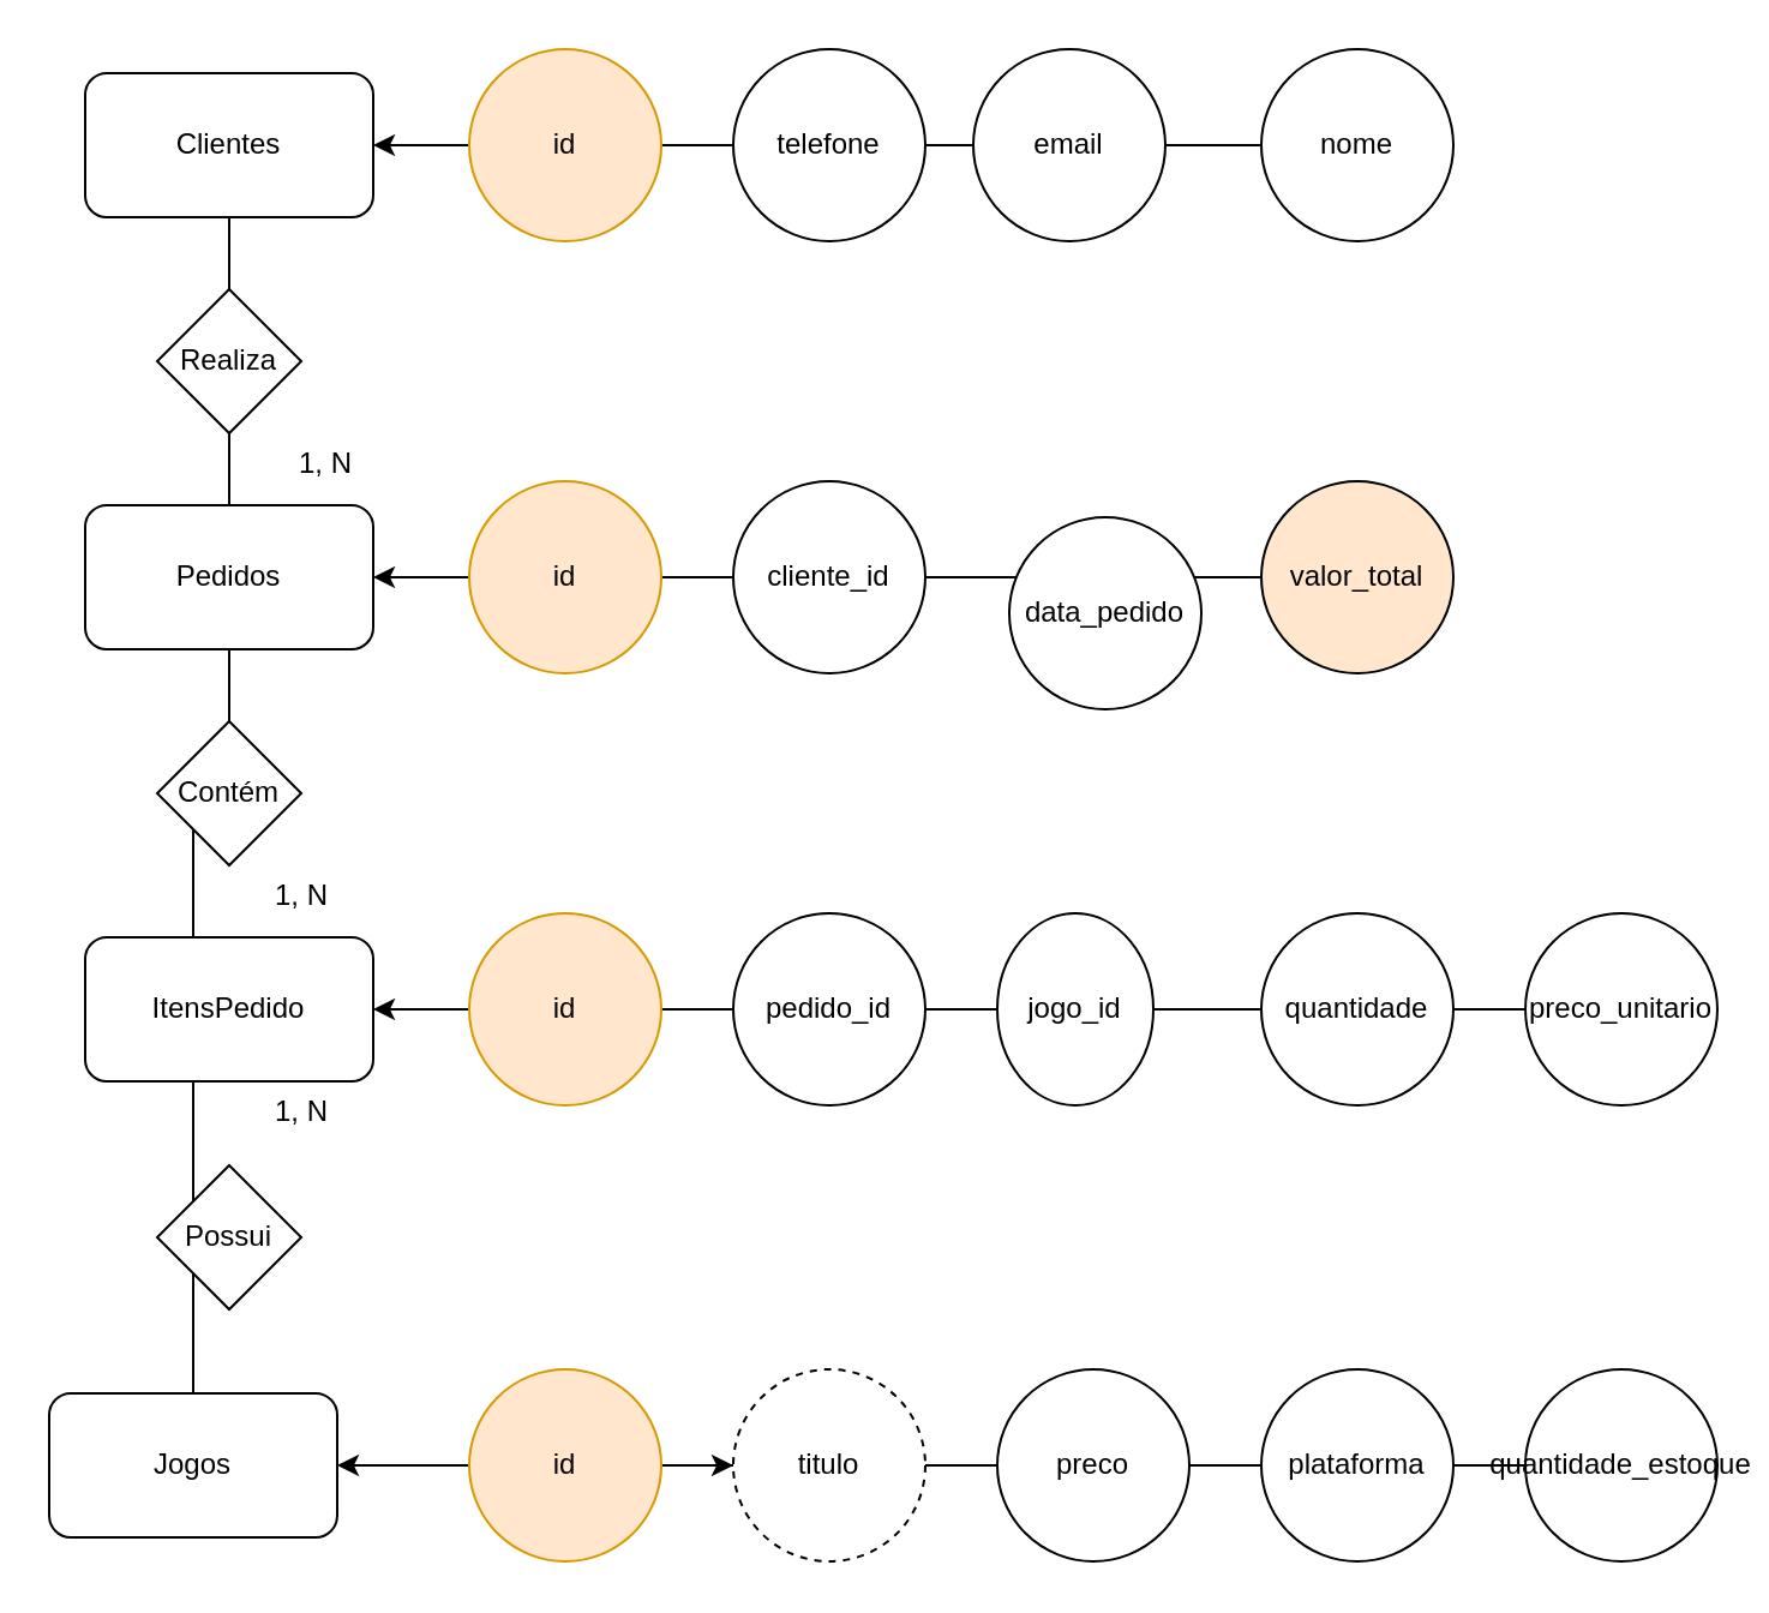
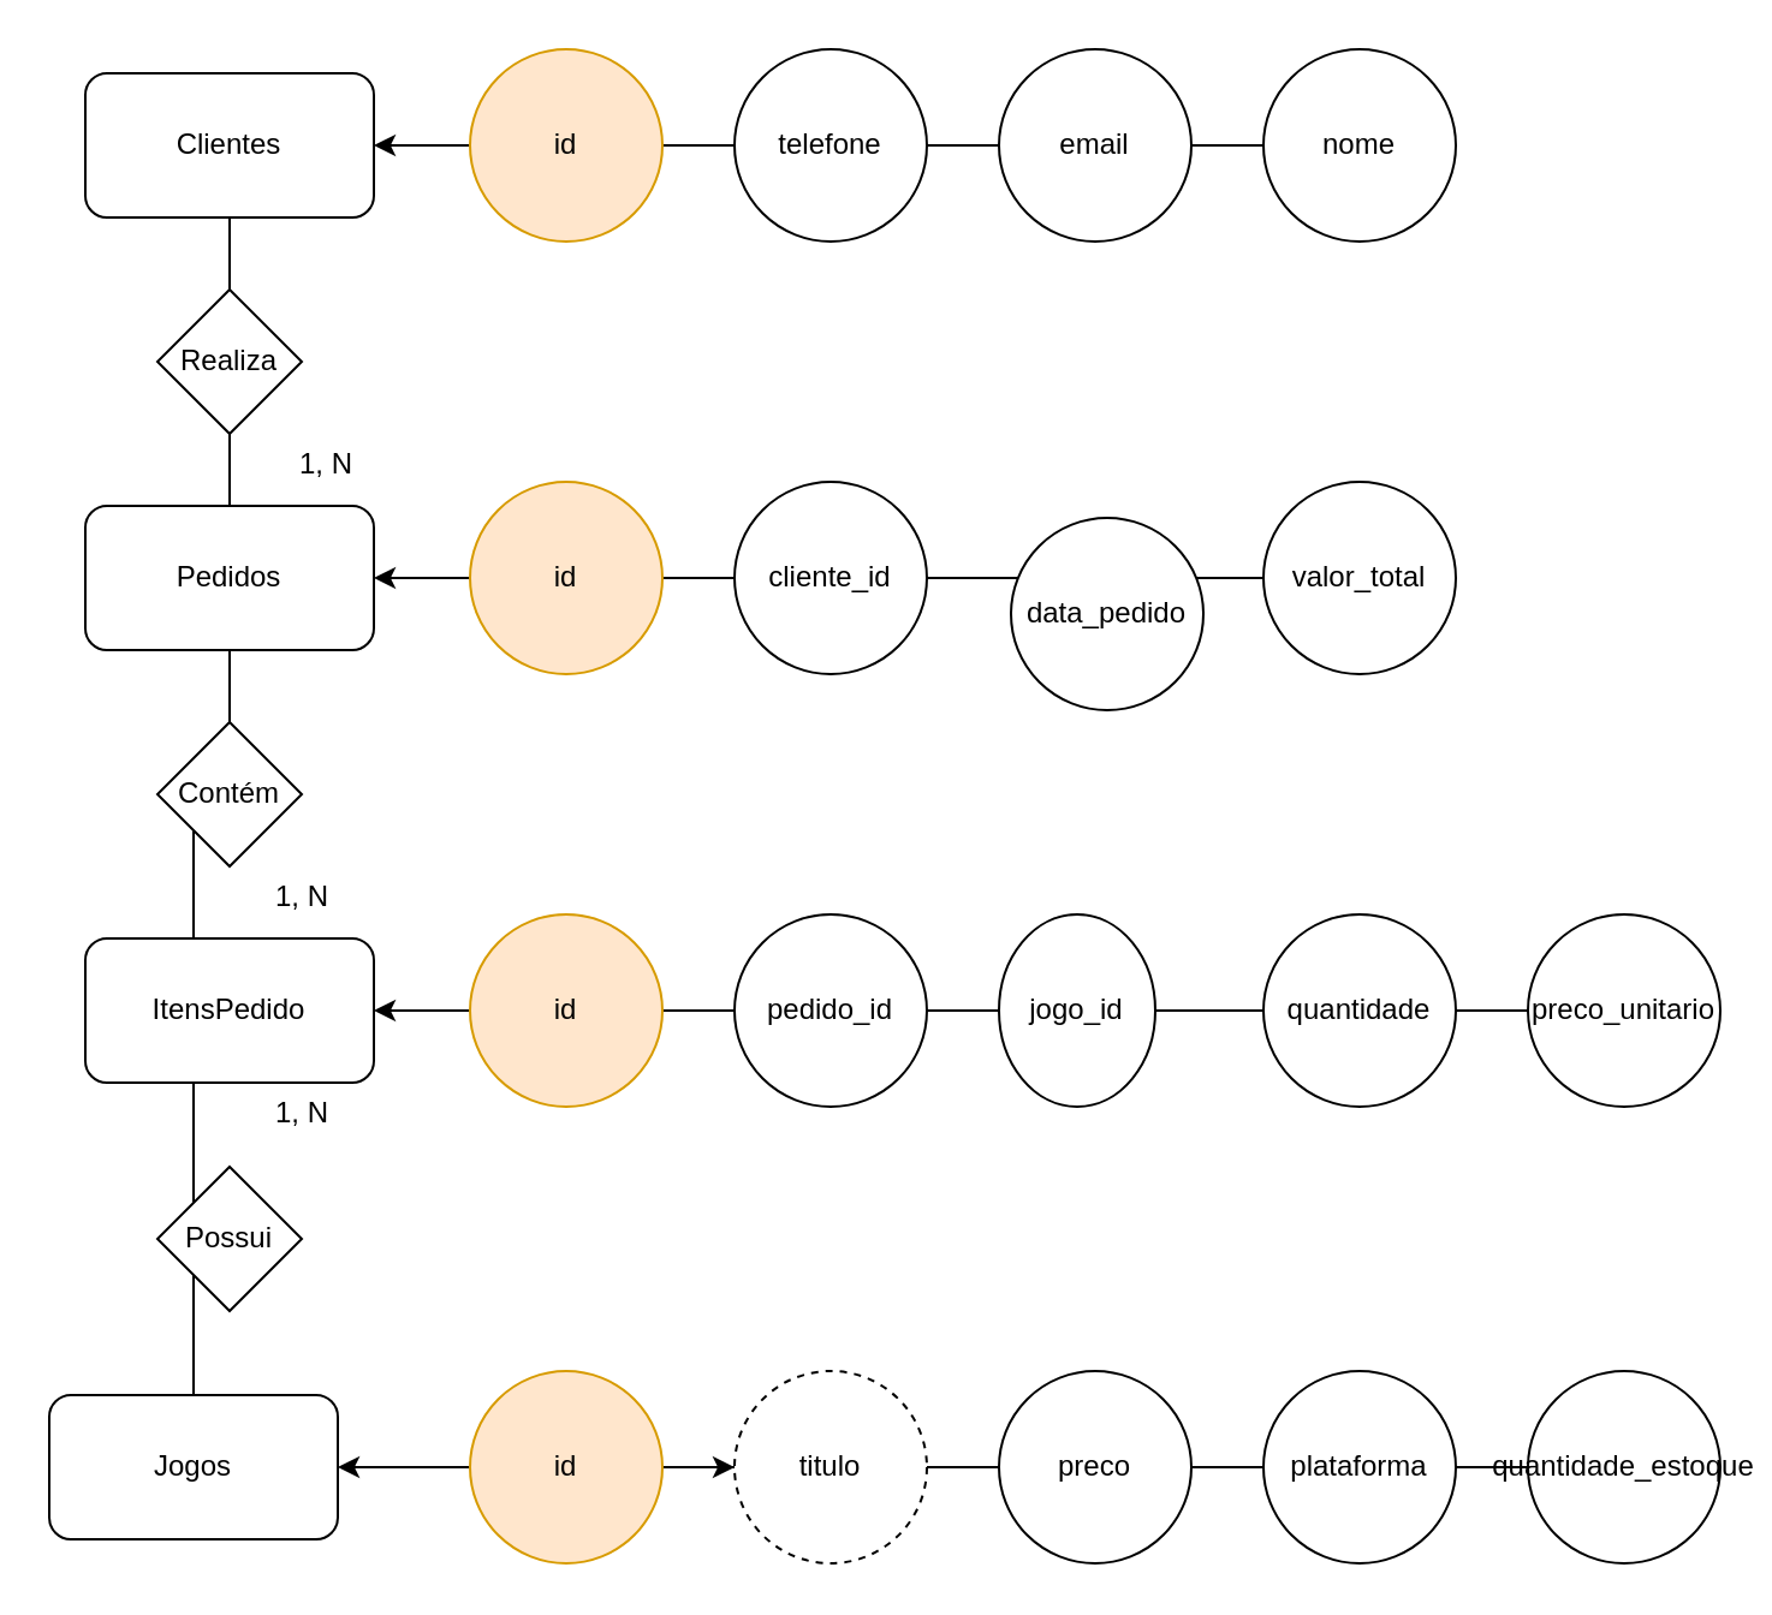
  <mxCell id="0" />
  <mxCell id="1" parent="0" />
  <mxCell id="2" style="edgeStyle=orthogonalEdgeStyle;rounded=0;orthogonalLoop=1;jettySize=auto;html=1;exitX=0.5;exitY=1;exitDx=0;exitDy=0;entryX=0.5;entryY=0;entryDx=0;entryDy=0;endArrow=none;startFill=0;" edge="1" parent="1" source="8" target="7"><mxGeometry relative="1" as="geometry" /></mxCell>
  <mxCell id="3" style="edgeStyle=orthogonalEdgeStyle;rounded=0;orthogonalLoop=1;jettySize=auto;html=1;entryX=1;entryY=0.5;entryDx=0;entryDy=0;" edge="1" parent="1" source="29" target="10"><mxGeometry relative="1" as="geometry" /></mxCell>
  <mxCell id="4" style="edgeStyle=orthogonalEdgeStyle;rounded=0;orthogonalLoop=1;jettySize=auto;html=1;exitX=0;exitY=0.5;exitDx=0;exitDy=0;entryX=1;entryY=0.5;entryDx=0;entryDy=0;" edge="1" parent="1" source="23" target="9"><mxGeometry relative="1" as="geometry" /></mxCell>
  <mxCell id="5" style="edgeStyle=orthogonalEdgeStyle;rounded=0;orthogonalLoop=1;jettySize=auto;html=1;entryX=1;entryY=0.5;entryDx=0;entryDy=0;" edge="1" parent="1" source="28" target="7"><mxGeometry relative="1" as="geometry" /></mxCell>
  <mxCell id="6" style="edgeStyle=orthogonalEdgeStyle;rounded=0;orthogonalLoop=1;jettySize=auto;html=1;exitX=0;exitY=0.5;exitDx=0;exitDy=0;entryX=1;entryY=0.5;entryDx=0;entryDy=0;" edge="1" parent="1" source="14" target="8"><mxGeometry relative="1" as="geometry" /></mxCell>
  <mxCell id="7" value="Jogos" style="rounded=1;whiteSpace=wrap;html=1;" vertex="1" parent="1"><mxGeometry x="20" y="580" width="120" height="60" as="geometry" /></mxCell>
  <mxCell id="8" value="Clientes" style="rounded=1;whiteSpace=wrap;html=1;" vertex="1" parent="1"><mxGeometry x="35" y="30" width="120" height="60" as="geometry" /></mxCell>
  <mxCell id="9" value="Pedidos" style="rounded=1;whiteSpace=wrap;html=1;" vertex="1" parent="1"><mxGeometry x="35" y="210" width="120" height="60" as="geometry" /></mxCell>
  <mxCell id="10" value="ItensPedido" style="rounded=1;whiteSpace=wrap;html=1;" vertex="1" parent="1"><mxGeometry x="35" y="390" width="120" height="60" as="geometry" /></mxCell>
  <mxCell id="11" value="id" style="ellipse;whiteSpace=wrap;html=1;fillColor=#ffe6cc;strokeColor=#d79b00;" vertex="1" parent="1"><mxGeometry x="195" y="20" width="80" height="80" as="geometry" /></mxCell>
- <mxCell id="12" value="email" style="ellipse;whiteSpace=wrap;html=1;" vertex="1" parent="1"><mxGeometry x="405" y="20" width="80" height="80" as="geometry" /></mxCell>
+ <mxCell id="12" value="email" style="ellipse;whiteSpace=wrap;html=1;" vertex="1" parent="1"><mxGeometry x="415" y="20" width="80" height="80" as="geometry" /></mxCell>
  <mxCell id="13" value="telefone" style="ellipse;whiteSpace=wrap;html=1;" vertex="1" parent="1"><mxGeometry x="305" y="20" width="80" height="80" as="geometry" /></mxCell>
  <mxCell id="14" value="nome" style="ellipse;whiteSpace=wrap;html=1;" vertex="1" parent="1"><mxGeometry x="525" y="20" width="80" height="80" as="geometry" /></mxCell>
  <mxCell id="15" value="" style="edgeStyle=orthogonalEdgeStyle;rounded=0;orthogonalLoop=1;jettySize=auto;html=1;" edge="1" parent="1" source="16" target="18"><mxGeometry relative="1" as="geometry" /></mxCell>
  <mxCell id="16" value="id" style="ellipse;whiteSpace=wrap;html=1;fillColor=#ffe6cc;strokeColor=#d79b00;" vertex="1" parent="1"><mxGeometry x="195" y="570" width="80" height="80" as="geometry" /></mxCell>
  <mxCell id="17" value="preco" style="ellipse;whiteSpace=wrap;html=1;" vertex="1" parent="1"><mxGeometry x="415" y="570" width="80" height="80" as="geometry" /></mxCell>
  <mxCell id="18" value="titulo" style="ellipse;whiteSpace=wrap;html=1;dashed=1;" vertex="1" parent="1"><mxGeometry x="305" y="570" width="80" height="80" as="geometry" /></mxCell>
  <mxCell id="19" value="plataforma" style="ellipse;whiteSpace=wrap;html=1;" vertex="1" parent="1"><mxGeometry x="525" y="570" width="80" height="80" as="geometry" /></mxCell>
  <mxCell id="20" value="id" style="ellipse;whiteSpace=wrap;html=1;fillColor=#ffe6cc;strokeColor=#d79b00;" vertex="1" parent="1"><mxGeometry x="195" y="200" width="80" height="80" as="geometry" /></mxCell>
  <mxCell id="21" value="data_pedido" style="ellipse;whiteSpace=wrap;html=1;" vertex="1" parent="1"><mxGeometry x="420" y="215" width="80" height="80" as="geometry" /></mxCell>
  <mxCell id="22" value="cliente_id" style="ellipse;whiteSpace=wrap;html=1;" vertex="1" parent="1"><mxGeometry x="305" y="200" width="80" height="80" as="geometry" /></mxCell>
- <mxCell id="23" value="valor_total" style="ellipse;whiteSpace=wrap;html=1;fillColor=#ffe6cc;" vertex="1" parent="1"><mxGeometry x="525" y="200" width="80" height="80" as="geometry" /></mxCell>
+ <mxCell id="23" value="valor_total" style="ellipse;whiteSpace=wrap;html=1;" vertex="1" parent="1"><mxGeometry x="525" y="200" width="80" height="80" as="geometry" /></mxCell>
  <mxCell id="24" value="id" style="ellipse;whiteSpace=wrap;html=1;fillColor=#ffe6cc;strokeColor=#d79b00;" vertex="1" parent="1"><mxGeometry x="195" y="380" width="80" height="80" as="geometry" /></mxCell>
  <mxCell id="25" value="jogo_id" style="ellipse;whiteSpace=wrap;html=1;" vertex="1" parent="1"><mxGeometry x="415" y="380" width="65" height="80" as="geometry" /></mxCell>
  <mxCell id="26" value="pedido_id" style="ellipse;whiteSpace=wrap;html=1;" vertex="1" parent="1"><mxGeometry x="305" y="380" width="80" height="80" as="geometry" /></mxCell>
  <mxCell id="27" value="quantidade" style="ellipse;whiteSpace=wrap;html=1;" vertex="1" parent="1"><mxGeometry x="525" y="380" width="80" height="80" as="geometry" /></mxCell>
  <mxCell id="28" value="quantidade_estoque" style="ellipse;whiteSpace=wrap;html=1;" vertex="1" parent="1"><mxGeometry x="635" y="570" width="80" height="80" as="geometry" /></mxCell>
  <mxCell id="29" value="preco_unitario" style="ellipse;whiteSpace=wrap;html=1;" vertex="1" parent="1"><mxGeometry x="635" y="380" width="80" height="80" as="geometry" /></mxCell>
  <mxCell id="30" value="Realiza" style="rhombus;whiteSpace=wrap;html=1;" vertex="1" parent="1"><mxGeometry x="65" y="120" width="60" height="60" as="geometry" /></mxCell>
  <mxCell id="31" value="Contém" style="rhombus;whiteSpace=wrap;html=1;" vertex="1" parent="1"><mxGeometry x="65" y="300" width="60" height="60" as="geometry" /></mxCell>
  <mxCell id="32" value="Possui" style="rhombus;whiteSpace=wrap;html=1;" vertex="1" parent="1"><mxGeometry x="65" y="485" width="60" height="60" as="geometry" /></mxCell>
  <mxCell id="33" value="1, N" style="text;html=1;align=center;verticalAlign=middle;resizable=0;points=[];autosize=1;strokeColor=none;fillColor=none;" vertex="1" parent="1"><mxGeometry x="110" y="178" width="50" height="30" as="geometry" /></mxCell>
  <mxCell id="34" value="1, N" style="text;html=1;align=center;verticalAlign=middle;resizable=0;points=[];autosize=1;strokeColor=none;fillColor=none;" vertex="1" parent="1"><mxGeometry x="100" y="358" width="50" height="30" as="geometry" /></mxCell>
  <mxCell id="35" value="1, N" style="text;html=1;align=center;verticalAlign=middle;resizable=0;points=[];autosize=1;strokeColor=none;fillColor=none;" vertex="1" parent="1"><mxGeometry x="100" y="448" width="50" height="30" as="geometry" /></mxCell>
